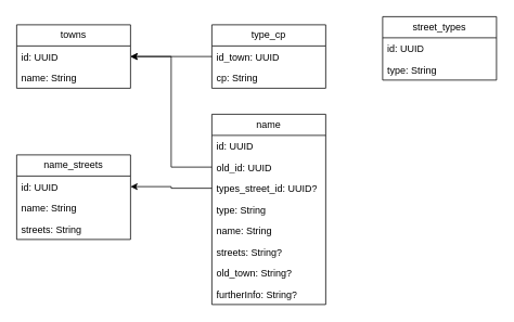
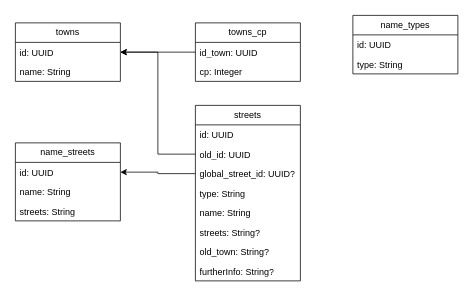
  <mxCell id="0" />
  <mxCell id="1" parent="0" />
  <mxCell id="2" value="towns" style="swimlane;fontStyle=0;childLayout=stackLayout;horizontal=1;startSize=26;fillColor=none;horizontalStack=0;resizeParent=1;resizeParentMax=0;resizeLast=0;collapsible=1;marginBottom=0;whiteSpace=wrap;html=1;" parent="1" vertex="1"><mxGeometry x="20" y="30" width="140" height="78" as="geometry"><mxRectangle x="90" y="100" width="70" height="30" as="alternateBounds" /></mxGeometry></mxCell>
  <mxCell id="3" value="id: UUID" style="text;strokeColor=none;fillColor=none;align=left;verticalAlign=top;spacingLeft=4;spacingRight=4;overflow=hidden;rotatable=0;points=[[0,0.5],[1,0.5]];portConstraint=eastwest;whiteSpace=wrap;html=1;" parent="2" vertex="1"><mxGeometry y="26" width="140" height="26" as="geometry" /></mxCell>
  <mxCell id="4" value="name: String" style="text;strokeColor=none;fillColor=none;align=left;verticalAlign=top;spacingLeft=4;spacingRight=4;overflow=hidden;rotatable=0;points=[[0,0.5],[1,0.5]];portConstraint=eastwest;whiteSpace=wrap;html=1;" parent="2" vertex="1"><mxGeometry y="52" width="140" height="26" as="geometry" /></mxCell>
  <mxCell id="5" value="" style="edgeStyle=orthogonalEdgeStyle;rounded=0;orthogonalLoop=1;jettySize=auto;html=1;entryX=1;entryY=0.5;entryDx=0;entryDy=0;" parent="1" source="6" target="3" edge="1"><mxGeometry relative="1" as="geometry"><mxPoint x="200" y="60" as="targetPoint" /></mxGeometry></mxCell>
- <mxCell id="6" value="type_cp" style="swimlane;fontStyle=0;childLayout=stackLayout;horizontal=1;startSize=26;fillColor=none;horizontalStack=0;resizeParent=1;resizeParentMax=0;resizeLast=0;collapsible=1;marginBottom=0;whiteSpace=wrap;html=1;" parent="1" vertex="1"><mxGeometry x="260" y="30" width="140" height="78" as="geometry"><mxRectangle x="90" y="100" width="70" height="30" as="alternateBounds" /></mxGeometry></mxCell>
+ <mxCell id="6" value="towns_cp" style="swimlane;fontStyle=0;childLayout=stackLayout;horizontal=1;startSize=26;fillColor=none;horizontalStack=0;resizeParent=1;resizeParentMax=0;resizeLast=0;collapsible=1;marginBottom=0;whiteSpace=wrap;html=1;" parent="1" vertex="1"><mxGeometry x="260" y="30" width="140" height="78" as="geometry"><mxRectangle x="90" y="100" width="70" height="30" as="alternateBounds" /></mxGeometry></mxCell>
  <mxCell id="7" value="id_town: UUID" style="text;strokeColor=none;fillColor=none;align=left;verticalAlign=top;spacingLeft=4;spacingRight=4;overflow=hidden;rotatable=0;points=[[0,0.5],[1,0.5]];portConstraint=eastwest;whiteSpace=wrap;html=1;" parent="6" vertex="1"><mxGeometry y="26" width="140" height="26" as="geometry" /></mxCell>
- <mxCell id="8" value="cp: String" style="text;strokeColor=none;fillColor=none;align=left;verticalAlign=top;spacingLeft=4;spacingRight=4;overflow=hidden;rotatable=0;points=[[0,0.5],[1,0.5]];portConstraint=eastwest;whiteSpace=wrap;html=1;" parent="6" vertex="1"><mxGeometry y="52" width="140" height="26" as="geometry" /></mxCell>
+ <mxCell id="8" value="cp: Integer" style="text;strokeColor=none;fillColor=none;align=left;verticalAlign=top;spacingLeft=4;spacingRight=4;overflow=hidden;rotatable=0;points=[[0,0.5],[1,0.5]];portConstraint=eastwest;whiteSpace=wrap;html=1;" parent="6" vertex="1"><mxGeometry y="52" width="140" height="26" as="geometry" /></mxCell>
  <mxCell id="9" value="name_streets" style="swimlane;fontStyle=0;childLayout=stackLayout;horizontal=1;startSize=26;fillColor=none;horizontalStack=0;resizeParent=1;resizeParentMax=0;resizeLast=0;collapsible=1;marginBottom=0;whiteSpace=wrap;html=1;" parent="1" vertex="1"><mxGeometry x="20" y="190" width="140" height="104" as="geometry" /></mxCell>
  <mxCell id="10" value="id: UUID" style="text;strokeColor=none;fillColor=none;align=left;verticalAlign=top;spacingLeft=4;spacingRight=4;overflow=hidden;rotatable=0;points=[[0,0.5],[1,0.5]];portConstraint=eastwest;whiteSpace=wrap;html=1;" parent="9" vertex="1"><mxGeometry y="26" width="140" height="26" as="geometry" /></mxCell>
  <mxCell id="11" value="name: String" style="text;strokeColor=none;fillColor=none;align=left;verticalAlign=top;spacingLeft=4;spacingRight=4;overflow=hidden;rotatable=0;points=[[0,0.5],[1,0.5]];portConstraint=eastwest;whiteSpace=wrap;html=1;" parent="9" vertex="1"><mxGeometry y="52" width="140" height="26" as="geometry" /></mxCell>
  <mxCell id="12" value="streets: String" style="text;strokeColor=none;fillColor=none;align=left;verticalAlign=top;spacingLeft=4;spacingRight=4;overflow=hidden;rotatable=0;points=[[0,0.5],[1,0.5]];portConstraint=eastwest;whiteSpace=wrap;html=1;" parent="9" vertex="1"><mxGeometry y="78" width="140" height="26" as="geometry" /></mxCell>
- <mxCell id="13" value="name" style="swimlane;fontStyle=0;childLayout=stackLayout;horizontal=1;startSize=26;fillColor=none;horizontalStack=0;resizeParent=1;resizeParentMax=0;resizeLast=0;collapsible=1;marginBottom=0;whiteSpace=wrap;html=1;" parent="1" vertex="1"><mxGeometry x="260" y="140" width="140" height="234" as="geometry" /></mxCell>
+ <mxCell id="13" value="streets" style="swimlane;fontStyle=0;childLayout=stackLayout;horizontal=1;startSize=26;fillColor=none;horizontalStack=0;resizeParent=1;resizeParentMax=0;resizeLast=0;collapsible=1;marginBottom=0;whiteSpace=wrap;html=1;" parent="1" vertex="1"><mxGeometry x="260" y="140" width="140" height="234" as="geometry" /></mxCell>
  <mxCell id="14" value="id: UUID" style="text;strokeColor=none;fillColor=none;align=left;verticalAlign=top;spacingLeft=4;spacingRight=4;overflow=hidden;rotatable=0;points=[[0,0.5],[1,0.5]];portConstraint=eastwest;whiteSpace=wrap;html=1;" parent="13" vertex="1"><mxGeometry y="26" width="140" height="26" as="geometry" /></mxCell>
  <mxCell id="15" value="old_id: UUID&lt;span style=&quot;white-space: pre;&quot;&gt;&#09;&lt;/span&gt;" style="text;strokeColor=none;fillColor=none;align=left;verticalAlign=top;spacingLeft=4;spacingRight=4;overflow=hidden;rotatable=0;points=[[0,0.5],[1,0.5]];portConstraint=eastwest;whiteSpace=wrap;html=1;" parent="13" vertex="1"><mxGeometry y="52" width="140" height="26" as="geometry" /></mxCell>
- <mxCell id="16" value="types_street_id: UUID?" style="text;strokeColor=none;fillColor=none;align=left;verticalAlign=top;spacingLeft=4;spacingRight=4;overflow=hidden;rotatable=0;points=[[0,0.5],[1,0.5]];portConstraint=eastwest;whiteSpace=wrap;html=1;" parent="13" vertex="1"><mxGeometry y="78" width="140" height="26" as="geometry" /></mxCell>
+ <mxCell id="16" value="global_street_id: UUID?" style="text;strokeColor=none;fillColor=none;align=left;verticalAlign=top;spacingLeft=4;spacingRight=4;overflow=hidden;rotatable=0;points=[[0,0.5],[1,0.5]];portConstraint=eastwest;whiteSpace=wrap;html=1;" parent="13" vertex="1"><mxGeometry y="78" width="140" height="26" as="geometry" /></mxCell>
  <mxCell id="17" value="type: String" style="text;strokeColor=none;fillColor=none;align=left;verticalAlign=top;spacingLeft=4;spacingRight=4;overflow=hidden;rotatable=0;points=[[0,0.5],[1,0.5]];portConstraint=eastwest;whiteSpace=wrap;html=1;" parent="13" vertex="1"><mxGeometry y="104" width="140" height="26" as="geometry" /></mxCell>
  <mxCell id="18" value="name: String" style="text;strokeColor=none;fillColor=none;align=left;verticalAlign=top;spacingLeft=4;spacingRight=4;overflow=hidden;rotatable=0;points=[[0,0.5],[1,0.5]];portConstraint=eastwest;whiteSpace=wrap;html=1;" parent="13" vertex="1"><mxGeometry y="130" width="140" height="26" as="geometry" /></mxCell>
  <mxCell id="19" value="streets: String?" style="text;strokeColor=none;fillColor=none;align=left;verticalAlign=top;spacingLeft=4;spacingRight=4;overflow=hidden;rotatable=0;points=[[0,0.5],[1,0.5]];portConstraint=eastwest;whiteSpace=wrap;html=1;" parent="13" vertex="1"><mxGeometry y="156" width="140" height="26" as="geometry" /></mxCell>
  <mxCell id="20" value="old_town: String?" style="text;strokeColor=none;fillColor=none;align=left;verticalAlign=top;spacingLeft=4;spacingRight=4;overflow=hidden;rotatable=0;points=[[0,0.5],[1,0.5]];portConstraint=eastwest;whiteSpace=wrap;html=1;" parent="13" vertex="1"><mxGeometry y="182" width="140" height="26" as="geometry" /></mxCell>
  <mxCell id="21" value="furtherInfo: String?" style="text;strokeColor=none;fillColor=none;align=left;verticalAlign=top;spacingLeft=4;spacingRight=4;overflow=hidden;rotatable=0;points=[[0,0.5],[1,0.5]];portConstraint=eastwest;whiteSpace=wrap;html=1;" parent="13" vertex="1"><mxGeometry y="208" width="140" height="26" as="geometry" /></mxCell>
  <mxCell id="22" style="edgeStyle=orthogonalEdgeStyle;rounded=0;orthogonalLoop=1;jettySize=auto;html=1;exitX=0;exitY=0.5;exitDx=0;exitDy=0;entryX=1;entryY=0.5;entryDx=0;entryDy=0;" parent="1" source="15" target="3" edge="1"><mxGeometry relative="1" as="geometry" /></mxCell>
  <mxCell id="23" style="edgeStyle=orthogonalEdgeStyle;rounded=0;orthogonalLoop=1;jettySize=auto;html=1;exitX=0;exitY=0.5;exitDx=0;exitDy=0;entryX=1;entryY=0.5;entryDx=0;entryDy=0;" parent="1" source="16" target="10" edge="1"><mxGeometry relative="1" as="geometry" /></mxCell>
- <mxCell id="24" value="street_types" style="swimlane;fontStyle=0;childLayout=stackLayout;horizontal=1;startSize=26;fillColor=none;horizontalStack=0;resizeParent=1;resizeParentMax=0;resizeLast=0;collapsible=1;marginBottom=0;whiteSpace=wrap;html=1;" parent="1" vertex="1"><mxGeometry x="470" y="20" width="140" height="78" as="geometry" /></mxCell>
+ <mxCell id="24" value="name_types" style="swimlane;fontStyle=0;childLayout=stackLayout;horizontal=1;startSize=26;fillColor=none;horizontalStack=0;resizeParent=1;resizeParentMax=0;resizeLast=0;collapsible=1;marginBottom=0;whiteSpace=wrap;html=1;" parent="1" vertex="1"><mxGeometry x="470" y="20" width="140" height="78" as="geometry" /></mxCell>
  <mxCell id="25" value="id: UUID" style="text;strokeColor=none;fillColor=none;align=left;verticalAlign=top;spacingLeft=4;spacingRight=4;overflow=hidden;rotatable=0;points=[[0,0.5],[1,0.5]];portConstraint=eastwest;whiteSpace=wrap;html=1;" parent="24" vertex="1"><mxGeometry y="26" width="140" height="26" as="geometry" /></mxCell>
  <mxCell id="26" value="type: String" style="text;strokeColor=none;fillColor=none;align=left;verticalAlign=top;spacingLeft=4;spacingRight=4;overflow=hidden;rotatable=0;points=[[0,0.5],[1,0.5]];portConstraint=eastwest;whiteSpace=wrap;html=1;" parent="24" vertex="1"><mxGeometry y="52" width="140" height="26" as="geometry" /></mxCell>
